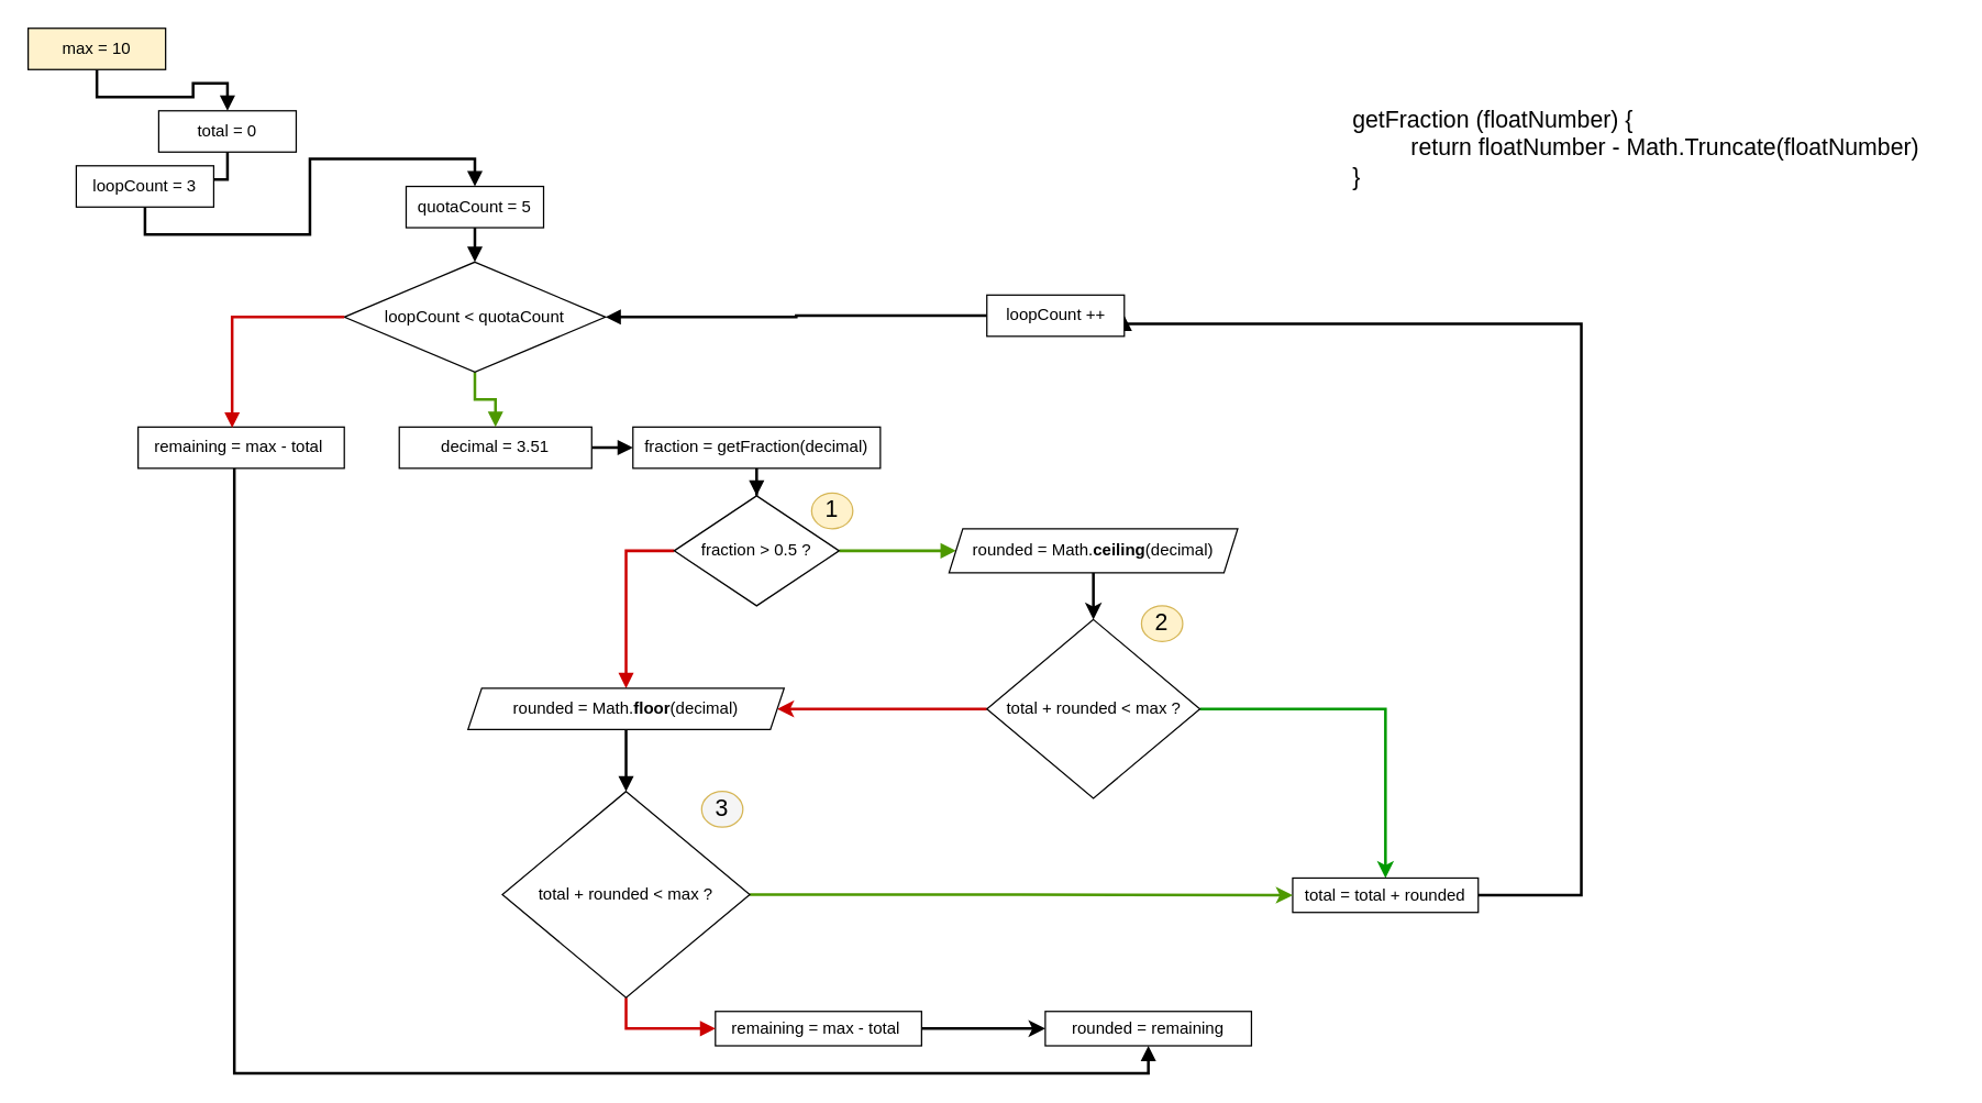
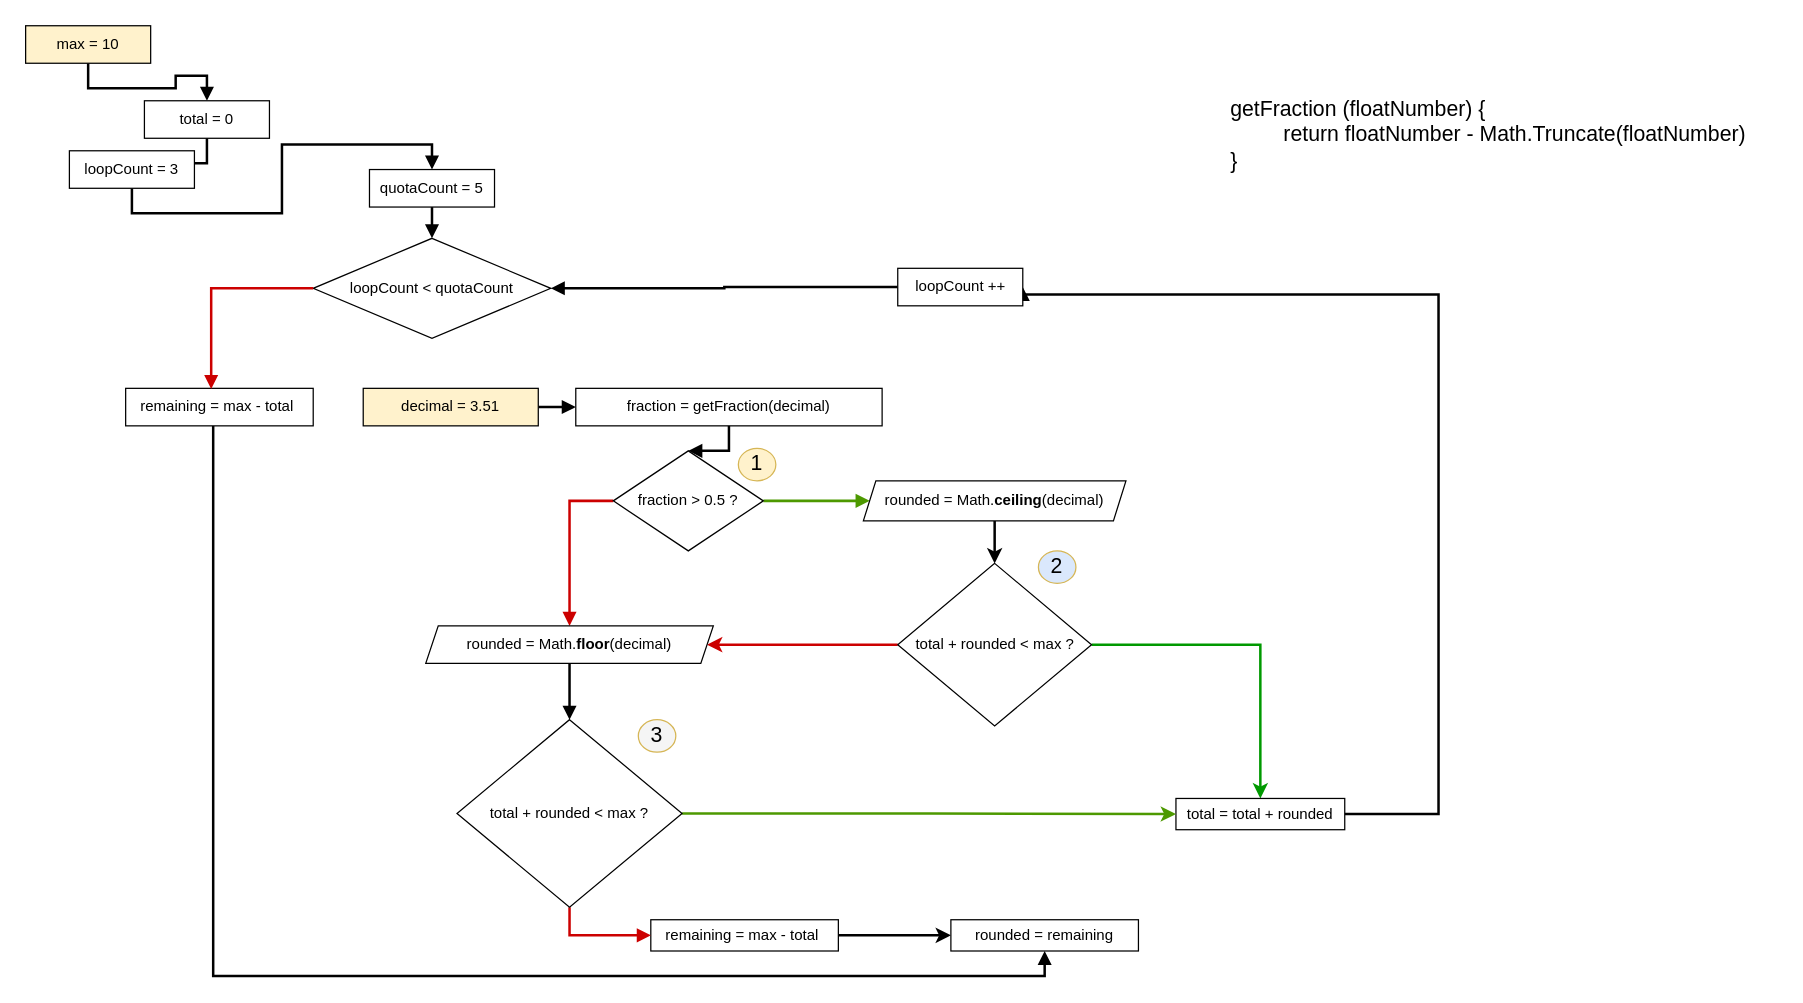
  <mxCell id="0" />
  <mxCell id="1" parent="0" />
  <mxCell id="2" style="edgeStyle=orthogonalEdgeStyle;rounded=0;orthogonalLoop=1;jettySize=auto;html=1;entryX=0.5;entryY=0;entryDx=0;entryDy=0;endArrow=block;endFill=1;strokeWidth=2;fontSize=17;" edge="1" parent="1" source="3" target="7"><mxGeometry relative="1" as="geometry" /></mxCell>
  <mxCell id="3" value="max = 10" style="rounded=0;whiteSpace=wrap;html=1;fillColor=#fff2cc;" vertex="1" parent="1"><mxGeometry x="20" y="20" width="100" height="30" as="geometry" /></mxCell>
  <mxCell id="4" style="edgeStyle=orthogonalEdgeStyle;rounded=0;orthogonalLoop=1;jettySize=auto;html=1;entryX=0;entryY=0.5;entryDx=0;entryDy=0;endArrow=block;endFill=1;strokeColor=#000000;strokeWidth=2;fontSize=17;" edge="1" parent="1" source="5" target="9"><mxGeometry relative="1" as="geometry" /></mxCell>
- <mxCell id="5" value="decimal = 3.51" style="rounded=0;whiteSpace=wrap;html=1;" vertex="1" parent="1"><mxGeometry x="290" y="310" width="140" height="30" as="geometry" /></mxCell>
+ <mxCell id="5" value="decimal = 3.51" style="rounded=0;whiteSpace=wrap;html=1;fillColor=#fff2cc;" vertex="1" parent="1"><mxGeometry x="290" y="310" width="140" height="30" as="geometry" /></mxCell>
  <mxCell id="6" style="edgeStyle=orthogonalEdgeStyle;rounded=0;orthogonalLoop=1;jettySize=auto;html=1;exitX=0.5;exitY=1;exitDx=0;exitDy=0;entryX=0.5;entryY=0;entryDx=0;entryDy=0;endArrow=block;endFill=1;strokeColor=#000000;strokeWidth=2;fontSize=17;" edge="1" parent="1" source="7" target="33"><mxGeometry relative="1" as="geometry" /></mxCell>
  <mxCell id="7" value="total = 0" style="rounded=0;whiteSpace=wrap;html=1;" vertex="1" parent="1"><mxGeometry x="115" y="80" width="100" height="30" as="geometry" /></mxCell>
  <mxCell id="8" style="edgeStyle=orthogonalEdgeStyle;rounded=0;orthogonalLoop=1;jettySize=auto;html=1;endArrow=block;endFill=1;strokeWidth=2;fontSize=17;entryX=0.5;entryY=0;entryDx=0;entryDy=0;" edge="1" parent="1" source="9" target="12"><mxGeometry relative="1" as="geometry" /></mxCell>
- <mxCell id="9" value="fraction = getFraction(decimal)" style="rounded=0;whiteSpace=wrap;html=1;fontSize=12;" vertex="1" parent="1"><mxGeometry x="460" y="310" width="180" height="30" as="geometry" /></mxCell>
+ <mxCell id="9" value="fraction = getFraction(decimal)" style="rounded=0;whiteSpace=wrap;html=1;fontSize=12;" vertex="1" parent="1"><mxGeometry x="460" y="310" width="245" height="30" as="geometry" /></mxCell>
  <mxCell id="10" style="edgeStyle=orthogonalEdgeStyle;rounded=0;orthogonalLoop=1;jettySize=auto;html=1;exitX=1;exitY=0.5;exitDx=0;exitDy=0;entryX=0;entryY=0.5;entryDx=0;entryDy=0;fontSize=12;strokeWidth=2;strokeColor=#4D9900;endArrow=block;endFill=1;" edge="1" parent="1" source="12" target="14"><mxGeometry relative="1" as="geometry" /></mxCell>
  <mxCell id="11" style="edgeStyle=orthogonalEdgeStyle;rounded=0;orthogonalLoop=1;jettySize=auto;html=1;exitX=0;exitY=0.5;exitDx=0;exitDy=0;entryX=0.5;entryY=0;entryDx=0;entryDy=0;endArrow=block;endFill=1;strokeWidth=2;fontSize=17;strokeColor=#CC0000;" edge="1" parent="1" source="12" target="26"><mxGeometry relative="1" as="geometry" /></mxCell>
  <mxCell id="12" value="fraction &amp;gt; 0.5 ?" style="rhombus;whiteSpace=wrap;html=1;fontSize=12;" vertex="1" parent="1"><mxGeometry x="490" y="360" width="120" height="80" as="geometry" /></mxCell>
  <mxCell id="13" style="edgeStyle=orthogonalEdgeStyle;rounded=0;orthogonalLoop=1;jettySize=auto;html=1;exitX=0.5;exitY=1;exitDx=0;exitDy=0;strokeColor=#000000;strokeWidth=2;fontSize=17;" edge="1" parent="1" source="14" target="18"><mxGeometry relative="1" as="geometry" /></mxCell>
  <mxCell id="14" value="rounded = Math.&lt;b&gt;ceiling&lt;/b&gt;(decimal)" style="shape=parallelogram;perimeter=parallelogramPerimeter;whiteSpace=wrap;html=1;fixedSize=1;fontSize=12;size=10;" vertex="1" parent="1"><mxGeometry x="690" y="384" width="210" height="32" as="geometry" /></mxCell>
  <mxCell id="15" value="&lt;div style=&quot;text-align: left ; font-size: 17px&quot;&gt;&lt;span style=&quot;font-size: 17px&quot;&gt;getFraction (floatNumber) {&lt;/span&gt;&lt;/div&gt;&lt;div style=&quot;text-align: left ; font-size: 17px&quot;&gt;&lt;span style=&quot;font-size: 17px&quot;&gt;&amp;nbsp; &amp;nbsp; &amp;nbsp; &amp;nbsp; &amp;nbsp;return floatNumber - Math.Truncate(floatNumber)&lt;/span&gt;&lt;/div&gt;&lt;div style=&quot;text-align: left ; font-size: 17px&quot;&gt;&lt;span style=&quot;font-size: 17px&quot;&gt;}&lt;/span&gt;&lt;/div&gt;" style="text;html=1;strokeColor=none;fillColor=none;align=center;verticalAlign=middle;whiteSpace=wrap;rounded=0;fontSize=17;" vertex="1" parent="1"><mxGeometry x="960" y="60" width="460" height="95" as="geometry" /></mxCell>
  <mxCell id="16" style="edgeStyle=orthogonalEdgeStyle;rounded=0;orthogonalLoop=1;jettySize=auto;html=1;exitX=1;exitY=0.5;exitDx=0;exitDy=0;entryX=0.5;entryY=0;entryDx=0;entryDy=0;fontSize=17;fillColor=#ffe6cc;strokeWidth=2;strokeColor=#009900;" edge="1" parent="1" source="18" target="20"><mxGeometry relative="1" as="geometry" /></mxCell>
  <mxCell id="17" style="edgeStyle=orthogonalEdgeStyle;rounded=0;orthogonalLoop=1;jettySize=auto;html=1;exitX=0;exitY=0.5;exitDx=0;exitDy=0;entryX=1;entryY=0.5;entryDx=0;entryDy=0;strokeWidth=2;fontSize=17;strokeColor=#CC0000;" edge="1" parent="1" source="18" target="26"><mxGeometry relative="1" as="geometry" /></mxCell>
  <mxCell id="18" value="total + rounded &amp;lt; max ?" style="rhombus;whiteSpace=wrap;html=1;fontSize=12;" vertex="1" parent="1"><mxGeometry x="717.5" y="450" width="155" height="130" as="geometry" /></mxCell>
  <mxCell id="19" style="edgeStyle=orthogonalEdgeStyle;rounded=0;orthogonalLoop=1;jettySize=auto;html=1;entryX=1;entryY=0.5;entryDx=0;entryDy=0;endArrow=block;endFill=1;strokeColor=#000000;strokeWidth=2;fontSize=17;" edge="1" parent="1" source="20" target="42"><mxGeometry relative="1" as="geometry"><Array as="points"><mxPoint x="1150" y="651" /><mxPoint x="1150" y="235" /></Array></mxGeometry></mxCell>
  <mxCell id="20" value="total = total + rounded" style="rounded=0;whiteSpace=wrap;html=1;" vertex="1" parent="1"><mxGeometry x="940" y="638" width="135" height="25" as="geometry" /></mxCell>
  <mxCell id="21" style="edgeStyle=orthogonalEdgeStyle;rounded=0;orthogonalLoop=1;jettySize=auto;html=1;exitX=1;exitY=0.5;exitDx=0;exitDy=0;entryX=0;entryY=0.5;entryDx=0;entryDy=0;strokeWidth=2;fontSize=17;" edge="1" parent="1" source="22" target="24"><mxGeometry relative="1" as="geometry" /></mxCell>
  <mxCell id="22" value="remaining = max - total&amp;nbsp;" style="rounded=0;whiteSpace=wrap;html=1;" vertex="1" parent="1"><mxGeometry x="520" y="735" width="150" height="25" as="geometry" /></mxCell>
  <mxCell id="23" style="edgeStyle=orthogonalEdgeStyle;rounded=0;orthogonalLoop=1;jettySize=auto;html=1;entryX=0;entryY=0.5;entryDx=0;entryDy=0;strokeWidth=2;fontSize=17;exitX=1;exitY=0.5;exitDx=0;exitDy=0;strokeColor=#4D9900;" edge="1" parent="1" source="28" target="20"><mxGeometry relative="1" as="geometry" /></mxCell>
  <mxCell id="24" value="rounded = remaining" style="rounded=0;whiteSpace=wrap;html=1;" vertex="1" parent="1"><mxGeometry x="760" y="735" width="150" height="25" as="geometry" /></mxCell>
  <mxCell id="25" style="edgeStyle=orthogonalEdgeStyle;rounded=0;orthogonalLoop=1;jettySize=auto;html=1;exitX=0.5;exitY=1;exitDx=0;exitDy=0;entryX=0.5;entryY=0;entryDx=0;entryDy=0;endArrow=block;endFill=1;strokeColor=#000000;strokeWidth=2;fontSize=17;" edge="1" parent="1" source="26" target="28"><mxGeometry relative="1" as="geometry" /></mxCell>
  <mxCell id="26" value="rounded = Math.&lt;b&gt;floor&lt;/b&gt;(decimal)" style="shape=parallelogram;perimeter=parallelogramPerimeter;whiteSpace=wrap;html=1;fixedSize=1;fontSize=12;size=10;" vertex="1" parent="1"><mxGeometry x="340" y="500" width="230" height="30" as="geometry" /></mxCell>
  <mxCell id="27" style="edgeStyle=orthogonalEdgeStyle;rounded=0;orthogonalLoop=1;jettySize=auto;html=1;exitX=0.5;exitY=1;exitDx=0;exitDy=0;entryX=0;entryY=0.5;entryDx=0;entryDy=0;endArrow=block;endFill=1;strokeWidth=2;fontSize=17;strokeColor=#CC0000;" edge="1" parent="1" source="28" target="22"><mxGeometry relative="1" as="geometry" /></mxCell>
  <mxCell id="28" value="total + rounded &amp;lt; max ?" style="rhombus;whiteSpace=wrap;html=1;fontSize=12;" vertex="1" parent="1"><mxGeometry x="365" y="575" width="180" height="150" as="geometry" /></mxCell>
  <mxCell id="29" value="1" style="ellipse;whiteSpace=wrap;html=1;fontSize=17;fillColor=#fff2cc;strokeColor=#d6b656;" vertex="1" parent="1"><mxGeometry x="590" y="358" width="30" height="26" as="geometry" /></mxCell>
- <mxCell id="30" value="2" style="ellipse;whiteSpace=wrap;html=1;fontSize=17;fillColor=#fff2cc;strokeColor=#d6b656;" vertex="1" parent="1"><mxGeometry x="830" y="440" width="30" height="26" as="geometry" /></mxCell>
+ <mxCell id="30" value="2" style="ellipse;whiteSpace=wrap;html=1;fontSize=17;fillColor=#dae8fc;strokeColor=#d6b656;" vertex="1" parent="1"><mxGeometry x="830" y="440" width="30" height="26" as="geometry" /></mxCell>
  <mxCell id="31" value="3" style="ellipse;whiteSpace=wrap;html=1;fontSize=17;fillColor=#f5f5f5;strokeColor=#d6b656;" vertex="1" parent="1"><mxGeometry x="510" y="575" width="30" height="26" as="geometry" /></mxCell>
  <mxCell id="32" style="edgeStyle=orthogonalEdgeStyle;rounded=0;orthogonalLoop=1;jettySize=auto;html=1;exitX=0.5;exitY=1;exitDx=0;exitDy=0;entryX=0.5;entryY=0;entryDx=0;entryDy=0;endArrow=block;endFill=1;strokeColor=#000000;strokeWidth=2;fontSize=17;" edge="1" parent="1" source="33" target="35"><mxGeometry relative="1" as="geometry" /></mxCell>
  <mxCell id="33" value="loopCount = 3" style="rounded=0;whiteSpace=wrap;html=1;" vertex="1" parent="1"><mxGeometry x="55" y="120" width="100" height="30" as="geometry" /></mxCell>
  <mxCell id="34" style="edgeStyle=orthogonalEdgeStyle;rounded=0;orthogonalLoop=1;jettySize=auto;html=1;exitX=0.5;exitY=1;exitDx=0;exitDy=0;entryX=0.5;entryY=0;entryDx=0;entryDy=0;endArrow=block;endFill=1;strokeColor=#000000;strokeWidth=2;fontSize=17;" edge="1" parent="1" source="35" target="37"><mxGeometry relative="1" as="geometry" /></mxCell>
  <mxCell id="35" value="quotaCount = 5" style="rounded=0;whiteSpace=wrap;html=1;" vertex="1" parent="1"><mxGeometry x="295" y="135" width="100" height="30" as="geometry" /></mxCell>
- <mxCell id="36" style="edgeStyle=orthogonalEdgeStyle;rounded=0;orthogonalLoop=1;jettySize=auto;html=1;exitX=0.5;exitY=1;exitDx=0;exitDy=0;entryX=0.5;entryY=0;entryDx=0;entryDy=0;endArrow=block;endFill=1;strokeWidth=2;fontSize=17;fillColor=#d5e8d4;strokeColor=#4D9900;" edge="1" parent="1" source="37" target="5"><mxGeometry relative="1" as="geometry" /></mxCell>
  <mxCell id="37" value="loopCount &amp;lt; quotaCount" style="rhombus;whiteSpace=wrap;html=1;fontSize=12;" vertex="1" parent="1"><mxGeometry x="250" y="190" width="190" height="80" as="geometry" /></mxCell>
  <mxCell id="38" style="edgeStyle=orthogonalEdgeStyle;rounded=0;orthogonalLoop=1;jettySize=auto;html=1;entryX=0.5;entryY=1;entryDx=0;entryDy=0;endArrow=block;endFill=1;strokeWidth=2;fontSize=17;" edge="1" parent="1" source="39" target="24"><mxGeometry relative="1" as="geometry"><mxPoint x="175" y="391" as="targetPoint" /><Array as="points"><mxPoint x="170" y="780" /><mxPoint x="835" y="780" /></Array></mxGeometry></mxCell>
  <mxCell id="39" value="remaining = max - total&amp;nbsp;" style="rounded=0;whiteSpace=wrap;html=1;" vertex="1" parent="1"><mxGeometry x="100" y="310" width="150" height="30" as="geometry" /></mxCell>
  <mxCell id="40" style="edgeStyle=orthogonalEdgeStyle;rounded=0;orthogonalLoop=1;jettySize=auto;html=1;exitX=0;exitY=0.5;exitDx=0;exitDy=0;entryX=0.456;entryY=0.02;entryDx=0;entryDy=0;endArrow=block;endFill=1;strokeWidth=2;fontSize=17;strokeColor=#CC0000;entryPerimeter=0;" edge="1" parent="1" target="39" source="37"><mxGeometry relative="1" as="geometry"><mxPoint x="50" y="430" as="sourcePoint" /><Array as="points"><mxPoint x="168" y="230" /></Array></mxGeometry></mxCell>
  <mxCell id="41" style="edgeStyle=orthogonalEdgeStyle;rounded=0;orthogonalLoop=1;jettySize=auto;html=1;exitX=0;exitY=0.5;exitDx=0;exitDy=0;entryX=1;entryY=0.5;entryDx=0;entryDy=0;endArrow=block;endFill=1;strokeColor=#000000;strokeWidth=2;fontSize=17;" edge="1" parent="1" source="42" target="37"><mxGeometry relative="1" as="geometry" /></mxCell>
  <mxCell id="42" value="loopCount ++" style="rounded=0;whiteSpace=wrap;html=1;" vertex="1" parent="1"><mxGeometry x="717.5" y="214" width="100" height="30" as="geometry" /></mxCell>
